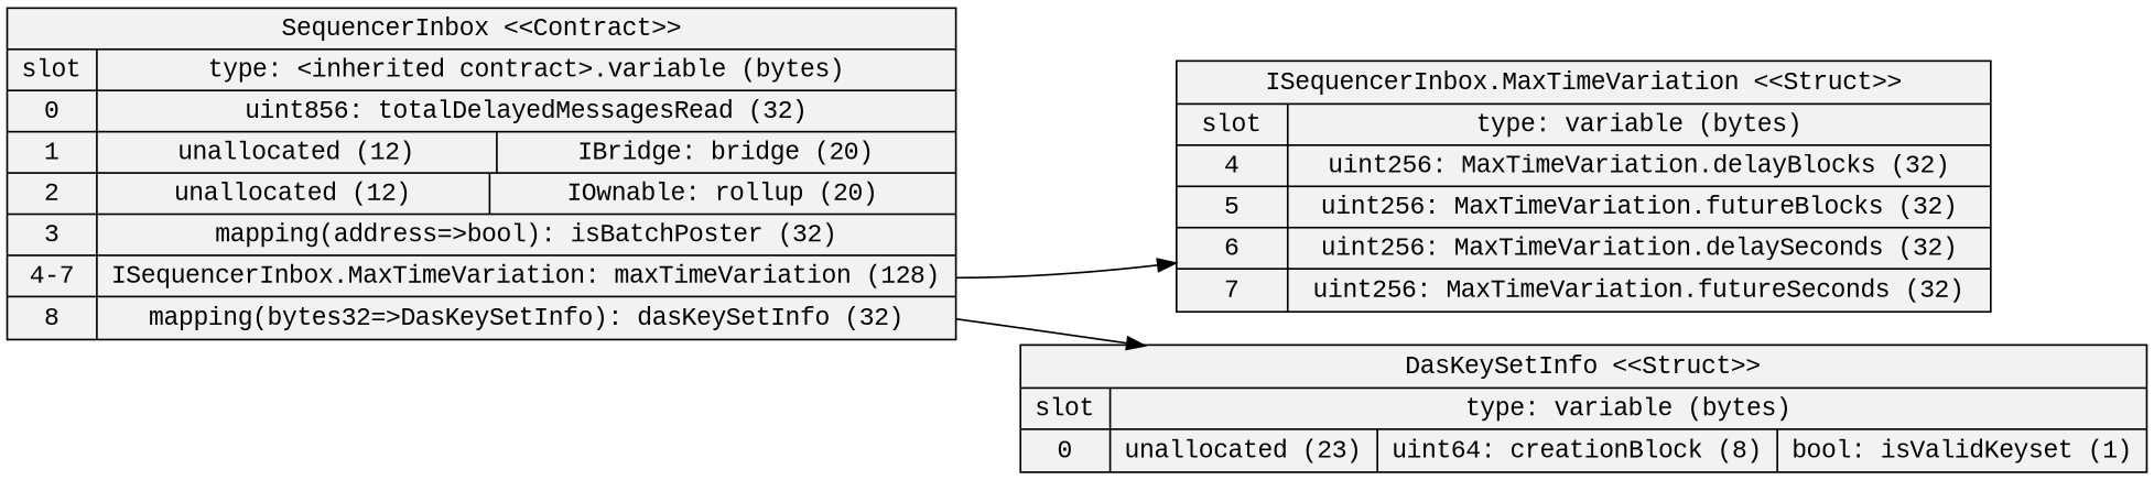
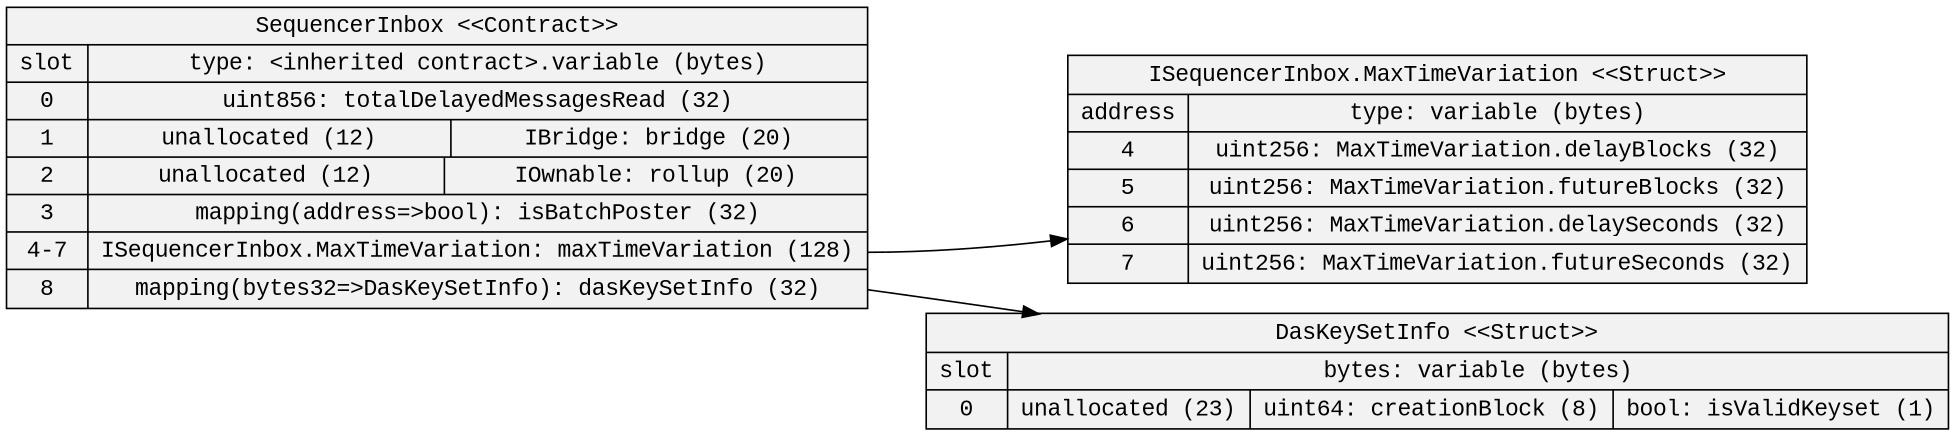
  digraph {
    arrowhead=open
    color=black
    rankdir=LR
    node [fillcolor=gray95 fontname="Courier New" shape=record style=filled]
    n1 [label="SequencerInbox \<\<Contract\>\>\n | {{ slot| 0 | 1 | 2 | 3 | 4-7 | 8 } | { type: \<inherited contract\>.variable (bytes) | {  uint856: totalDelayedMessagesRead (32) } | {  unallocated (12)  |  IBridge: bridge (20) } | {  unallocated (12)  |  IOwnable: rollup (20) } | {  mapping\(address=\>bool\): isBatchPoster (32) } | { <9> ISequencerInbox.MaxTimeVariation: maxTimeVariation (128) } | { <12> mapping\(bytes32=\>DasKeySetInfo\): dasKeySetInfo (32) }}}"]
-   n2 [label="ISequencerInbox.MaxTimeVariation \<\<Struct\>\>\n | {{ slot| 4 | 5 | 6 | 7 } | { type: variable (bytes) | {  uint256: MaxTimeVariation.delayBlocks (32) } | {  uint256: MaxTimeVariation.futureBlocks (32) } | {  uint256: MaxTimeVariation.delaySeconds (32) } | {  uint256: MaxTimeVariation.futureSeconds (32) }}}"]
-   n3 [label="DasKeySetInfo \<\<Struct\>\>\n | {{ slot| 0 } | { type: variable (bytes) | {  unallocated (23)  |  uint64: creationBlock (8)  |  bool: isValidKeyset (1) }}}"]
+   n2 [label="ISequencerInbox.MaxTimeVariation \<\<Struct\>\>\n | {{ address| 4 | 5 | 6 | 7 } | { type: variable (bytes) | {  uint256: MaxTimeVariation.delayBlocks (32) } | {  uint256: MaxTimeVariation.futureBlocks (32) } | {  uint256: MaxTimeVariation.delaySeconds (32) } | {  uint256: MaxTimeVariation.futureSeconds (32) }}}"]
+   n3 [label="DasKeySetInfo \<\<Struct\>\>\n | {{ slot| 0 } | { bytes: variable (bytes) | {  unallocated (23)  |  uint64: creationBlock (8)  |  bool: isValidKeyset (1) }}}"]
    n1 -> n2 [tailport=9]
    n1 -> n3 [tailport=12]
  }
